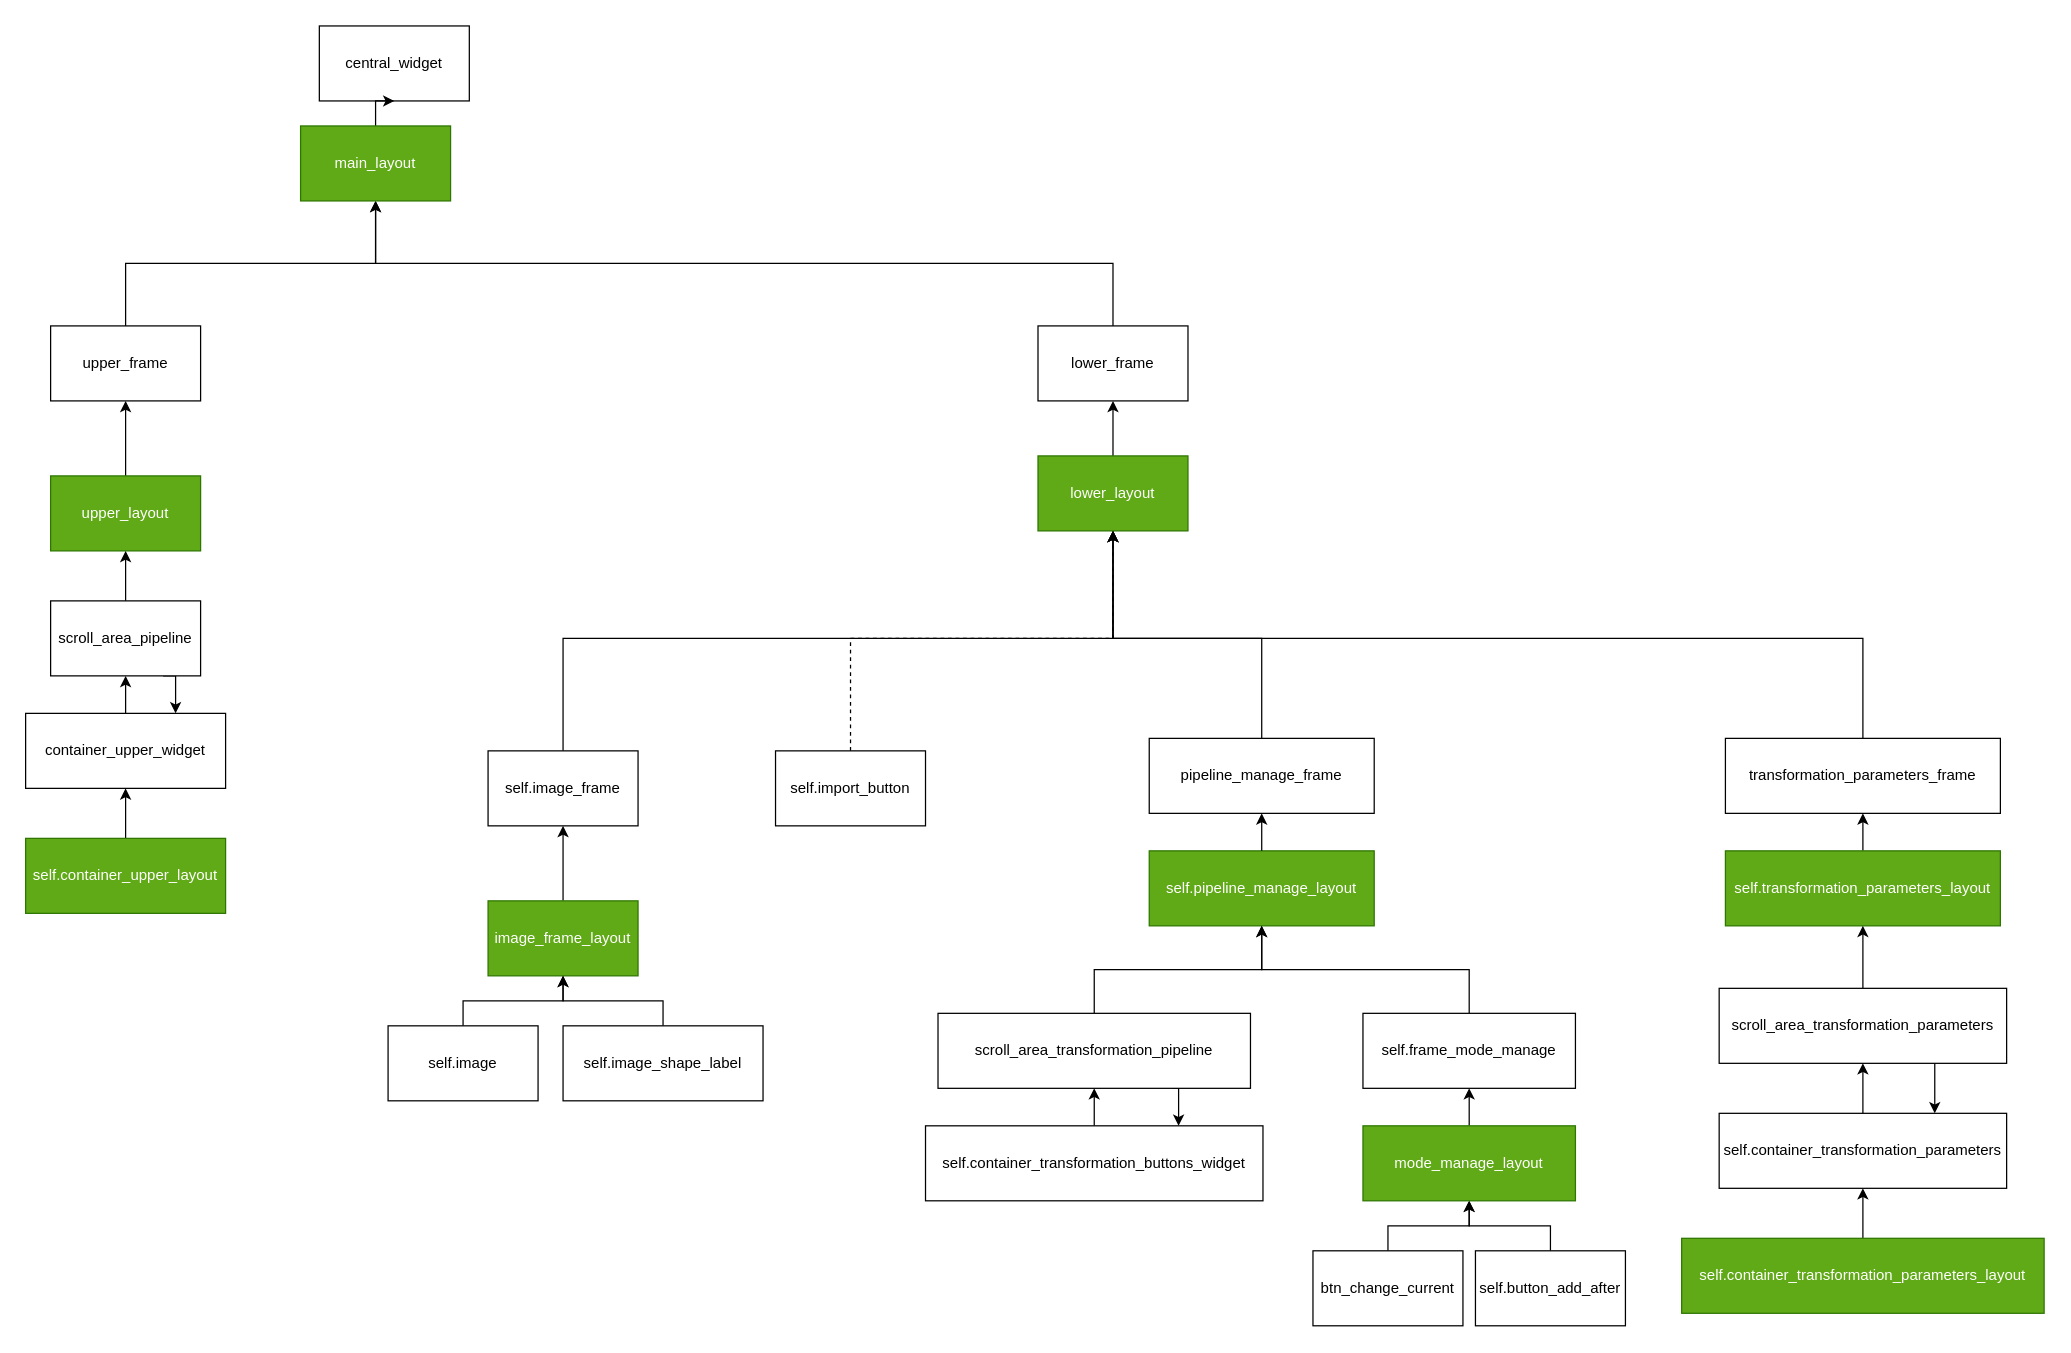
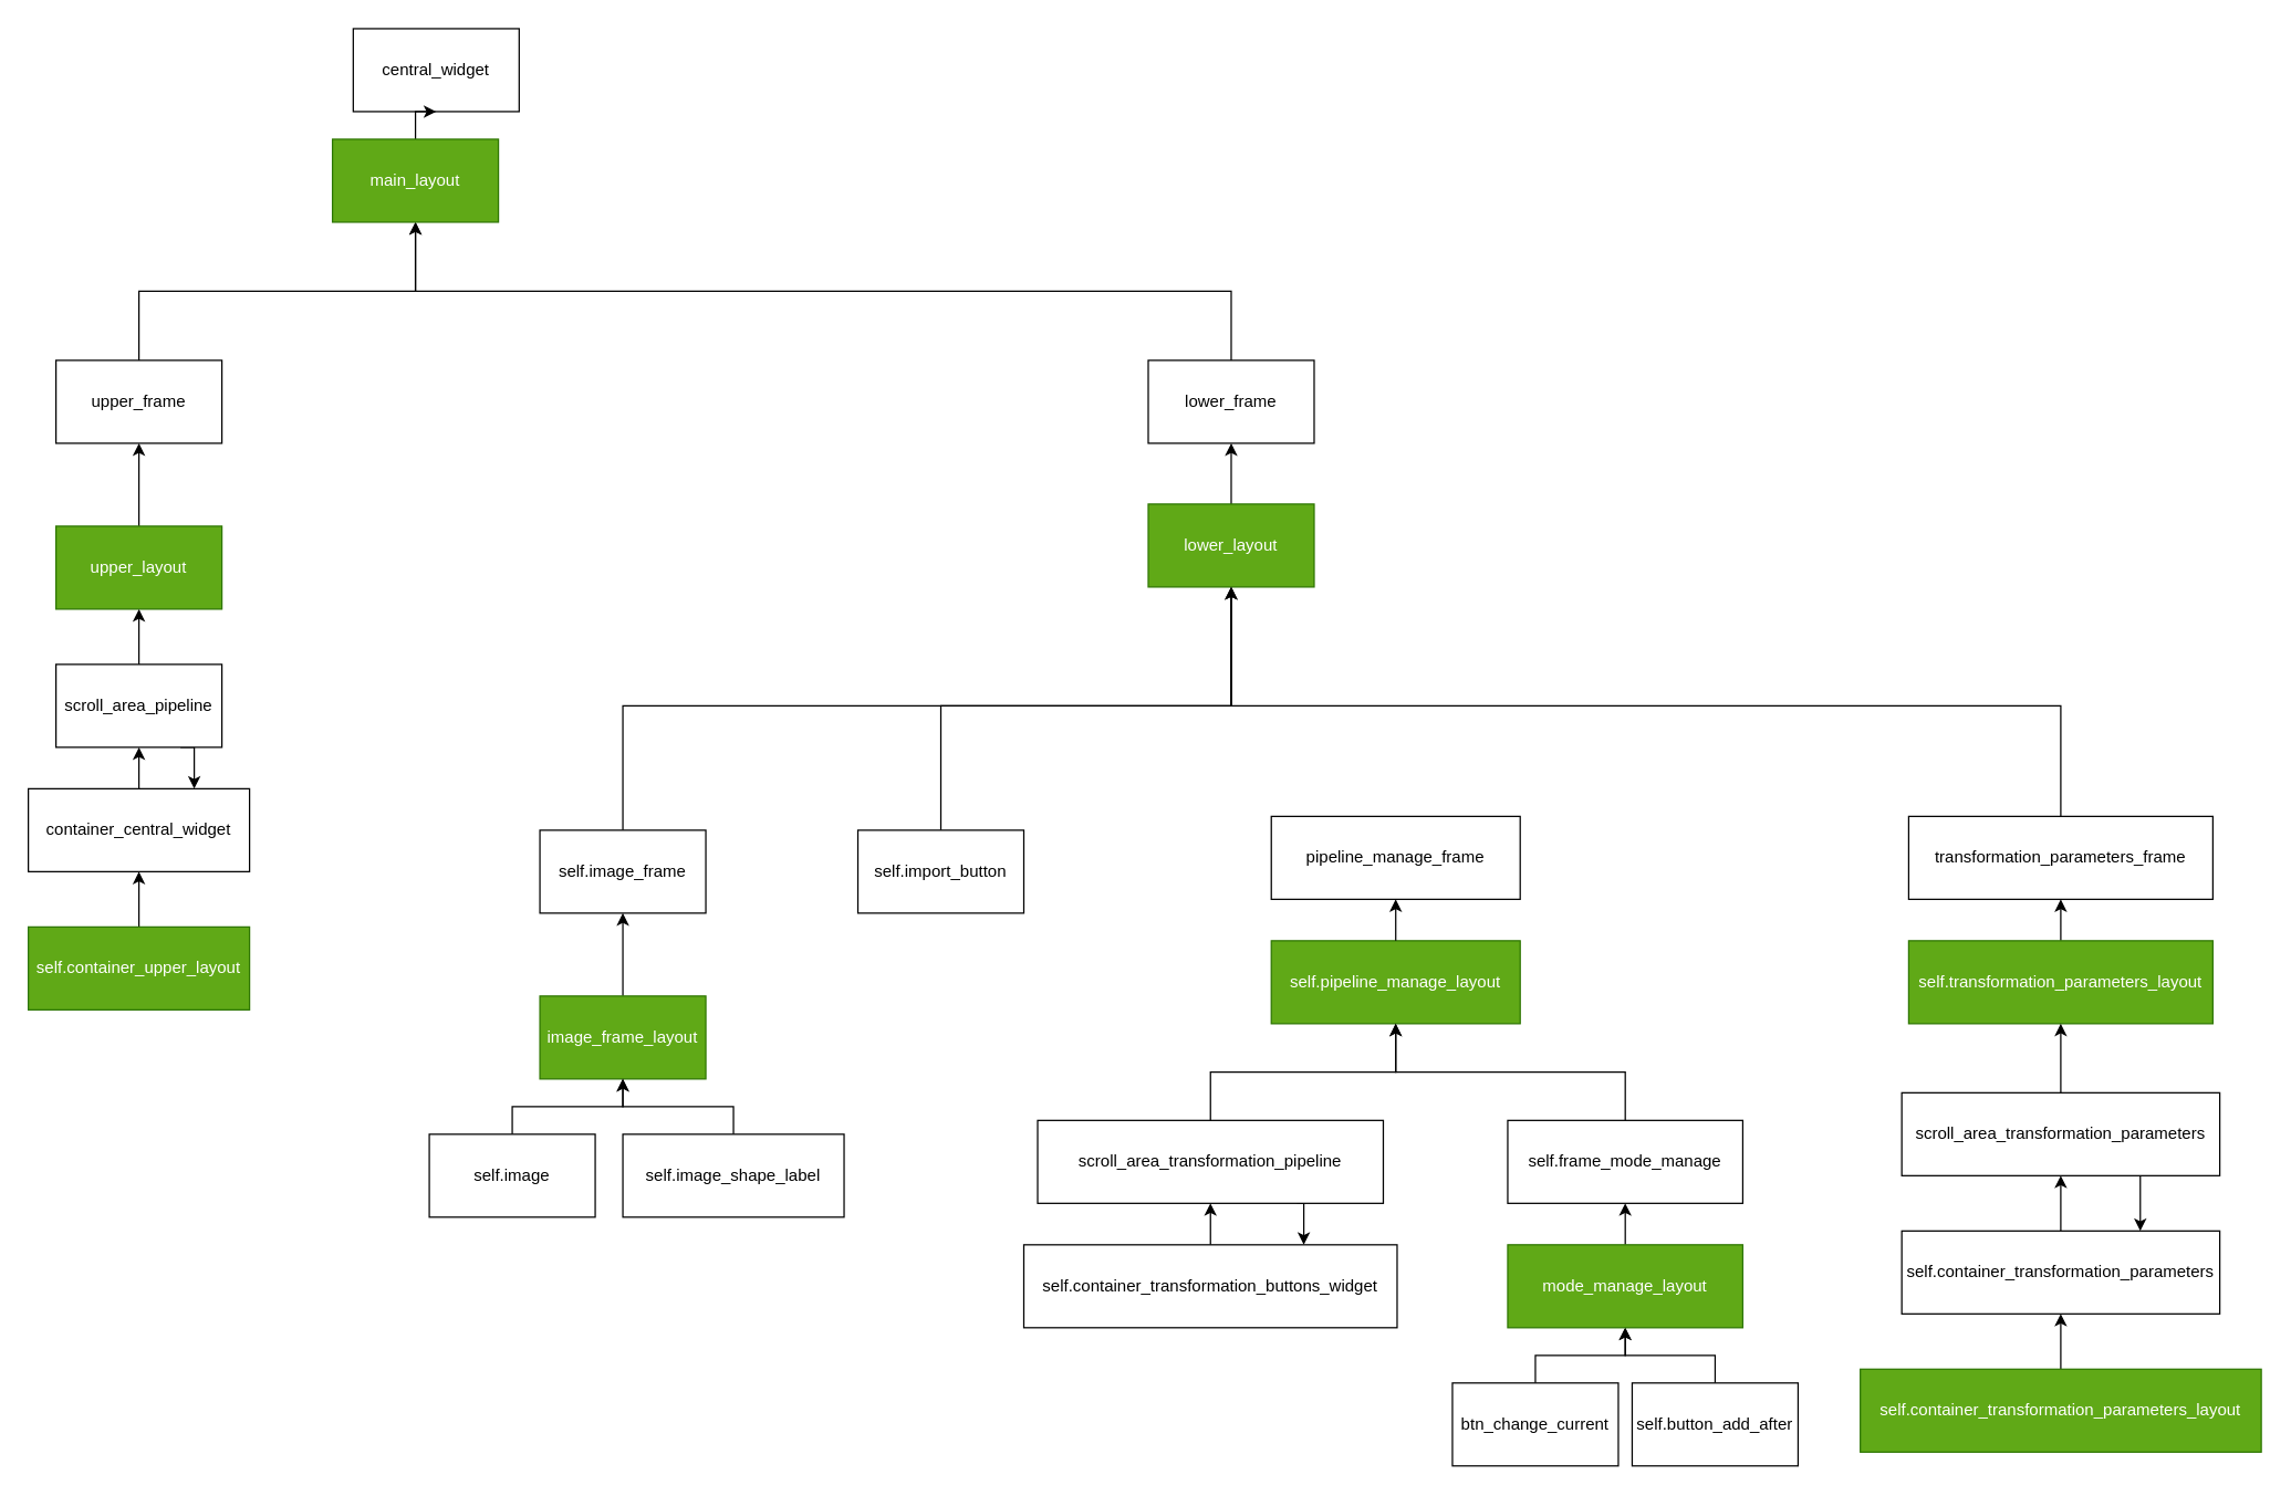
  <mxCell id="0" />
  <mxCell id="1" parent="0" />
  <mxCell id="2" style="edgeStyle=orthogonalEdgeStyle;rounded=0;orthogonalLoop=1;jettySize=auto;html=1;exitX=0.5;exitY=0;exitDx=0;exitDy=0;entryX=0.5;entryY=1;entryDx=0;entryDy=0;" edge="1" parent="1" source="3" target="50"><mxGeometry relative="1" as="geometry" /></mxCell>
  <mxCell id="3" value="upper_frame" style="rounded=0;whiteSpace=wrap;html=1;" vertex="1" parent="1"><mxGeometry x="40" y="260" width="120" height="60" as="geometry" /></mxCell>
  <mxCell id="4" style="edgeStyle=orthogonalEdgeStyle;rounded=0;orthogonalLoop=1;jettySize=auto;html=1;exitX=0.5;exitY=0;exitDx=0;exitDy=0;entryX=0.5;entryY=1;entryDx=0;entryDy=0;" edge="1" parent="1" source="5" target="3"><mxGeometry relative="1" as="geometry" /></mxCell>
  <mxCell id="5" value="upper_layout" style="rounded=0;whiteSpace=wrap;html=1;fillColor=#60a917;fontColor=#ffffff;strokeColor=#2D7600;" vertex="1" parent="1"><mxGeometry x="40" y="380" width="120" height="60" as="geometry" /></mxCell>
  <mxCell id="6" value="" style="edgeStyle=orthogonalEdgeStyle;rounded=0;orthogonalLoop=1;jettySize=auto;html=1;" edge="1" parent="1" source="8" target="5"><mxGeometry relative="1" as="geometry" /></mxCell>
  <mxCell id="7" style="edgeStyle=orthogonalEdgeStyle;rounded=0;orthogonalLoop=1;jettySize=auto;html=1;exitX=0.75;exitY=1;exitDx=0;exitDy=0;entryX=0.75;entryY=0;entryDx=0;entryDy=0;" edge="1" parent="1" source="8" target="22"><mxGeometry relative="1" as="geometry" /></mxCell>
  <mxCell id="8" value="scroll_area_pipeline" style="rounded=0;whiteSpace=wrap;html=1;" vertex="1" parent="1"><mxGeometry x="40" y="480" width="120" height="60" as="geometry" /></mxCell>
  <mxCell id="9" value="" style="edgeStyle=orthogonalEdgeStyle;rounded=0;orthogonalLoop=1;jettySize=auto;html=1;" edge="1" parent="1" source="10" target="22"><mxGeometry relative="1" as="geometry" /></mxCell>
  <mxCell id="10" value="self.container_upper_layout" style="rounded=0;whiteSpace=wrap;html=1;fillColor=#60a917;fontColor=#ffffff;strokeColor=#2D7600;" vertex="1" parent="1"><mxGeometry x="20" y="670" width="160" height="60" as="geometry" /></mxCell>
  <mxCell id="11" style="edgeStyle=orthogonalEdgeStyle;rounded=0;orthogonalLoop=1;jettySize=auto;html=1;exitX=0.5;exitY=0;exitDx=0;exitDy=0;entryX=0.5;entryY=1;entryDx=0;entryDy=0;" edge="1" parent="1" source="12" target="50"><mxGeometry relative="1" as="geometry" /></mxCell>
  <mxCell id="12" value="lower_frame" style="rounded=0;whiteSpace=wrap;html=1;" vertex="1" parent="1"><mxGeometry x="830" y="260" width="120" height="60" as="geometry" /></mxCell>
  <mxCell id="13" style="edgeStyle=orthogonalEdgeStyle;rounded=0;orthogonalLoop=1;jettySize=auto;html=1;exitX=0.5;exitY=0;exitDx=0;exitDy=0;entryX=0.5;entryY=1;entryDx=0;entryDy=0;" edge="1" parent="1" source="14" target="12"><mxGeometry relative="1" as="geometry" /></mxCell>
  <mxCell id="14" value="lower_layout" style="rounded=0;whiteSpace=wrap;html=1;fillColor=#60a917;fontColor=#ffffff;strokeColor=#2D7600;" vertex="1" parent="1"><mxGeometry x="830" y="364" width="120" height="60" as="geometry" /></mxCell>
  <mxCell id="15" style="edgeStyle=orthogonalEdgeStyle;rounded=0;orthogonalLoop=1;jettySize=auto;html=1;exitX=0.5;exitY=0;exitDx=0;exitDy=0;entryX=0.5;entryY=1;entryDx=0;entryDy=0;" edge="1" parent="1" source="16" target="14"><mxGeometry relative="1" as="geometry"><Array as="points"><mxPoint x="450" y="510" /><mxPoint x="890" y="510" /></Array></mxGeometry></mxCell>
  <mxCell id="16" value="self.image_frame" style="rounded=0;whiteSpace=wrap;html=1;" vertex="1" parent="1"><mxGeometry x="390" y="600" width="120" height="60" as="geometry" /></mxCell>
  <mxCell id="17" style="edgeStyle=orthogonalEdgeStyle;rounded=0;orthogonalLoop=1;jettySize=auto;html=1;exitX=0.5;exitY=0;exitDx=0;exitDy=0;entryX=0.5;entryY=1;entryDx=0;entryDy=0;" edge="1" parent="1" source="18" target="16"><mxGeometry relative="1" as="geometry" /></mxCell>
  <mxCell id="18" value="image_frame_layout" style="rounded=0;whiteSpace=wrap;html=1;fillColor=#60a917;fontColor=#ffffff;strokeColor=#2D7600;" vertex="1" parent="1"><mxGeometry x="390" y="720" width="120" height="60" as="geometry" /></mxCell>
  <mxCell id="19" value="" style="edgeStyle=orthogonalEdgeStyle;rounded=0;orthogonalLoop=1;jettySize=auto;html=1;" edge="1" parent="1" source="20" target="18"><mxGeometry relative="1" as="geometry" /></mxCell>
  <mxCell id="20" value="self.image" style="rounded=0;whiteSpace=wrap;html=1;" vertex="1" parent="1"><mxGeometry x="310" y="820" width="120" height="60" as="geometry" /></mxCell>
  <mxCell id="21" value="" style="edgeStyle=orthogonalEdgeStyle;rounded=0;orthogonalLoop=1;jettySize=auto;html=1;" edge="1" parent="1" source="22" target="8"><mxGeometry relative="1" as="geometry" /></mxCell>
- <mxCell id="22" value="container_upper_widget" style="rounded=0;whiteSpace=wrap;html=1;" vertex="1" parent="1"><mxGeometry x="20" y="570" width="160" height="60" as="geometry" /></mxCell>
+ <mxCell id="22" value="container_central_widget" style="rounded=0;whiteSpace=wrap;html=1;" vertex="1" parent="1"><mxGeometry x="20" y="570" width="160" height="60" as="geometry" /></mxCell>
  <mxCell id="23" style="edgeStyle=orthogonalEdgeStyle;rounded=0;orthogonalLoop=1;jettySize=auto;html=1;exitX=0.5;exitY=0;exitDx=0;exitDy=0;entryX=0.5;entryY=1;entryDx=0;entryDy=0;" edge="1" parent="1" source="24" target="18"><mxGeometry relative="1" as="geometry" /></mxCell>
  <mxCell id="24" value="self.image_shape_label" style="rounded=0;whiteSpace=wrap;html=1;" vertex="1" parent="1"><mxGeometry x="450" y="820" width="160" height="60" as="geometry" /></mxCell>
- <mxCell id="25" style="edgeStyle=orthogonalEdgeStyle;rounded=0;orthogonalLoop=1;jettySize=auto;html=1;exitX=0.5;exitY=0;exitDx=0;exitDy=0;entryX=0.5;entryY=1;entryDx=0;entryDy=0;dashed=1;" edge="1" parent="1" source="26" target="14"><mxGeometry relative="1" as="geometry"><Array as="points"><mxPoint x="680" y="510" /><mxPoint x="890" y="510" /></Array></mxGeometry></mxCell>
+ <mxCell id="25" style="edgeStyle=orthogonalEdgeStyle;rounded=0;orthogonalLoop=1;jettySize=auto;html=1;exitX=0.5;exitY=0;exitDx=0;exitDy=0;entryX=0.5;entryY=1;entryDx=0;entryDy=0;" edge="1" parent="1" source="26" target="14"><mxGeometry relative="1" as="geometry"><Array as="points"><mxPoint x="680" y="510" /><mxPoint x="890" y="510" /></Array></mxGeometry></mxCell>
  <mxCell id="26" value="self.import_button" style="rounded=0;whiteSpace=wrap;html=1;" vertex="1" parent="1"><mxGeometry x="620" y="600" width="120" height="60" as="geometry" /></mxCell>
- <mxCell id="27" style="edgeStyle=orthogonalEdgeStyle;rounded=0;orthogonalLoop=1;jettySize=auto;html=1;exitX=0.5;exitY=0;exitDx=0;exitDy=0;entryX=0.5;entryY=1;entryDx=0;entryDy=0;" edge="1" parent="1" source="28" target="14"><mxGeometry relative="1" as="geometry"><Array as="points"><mxPoint x="1009" y="510" /><mxPoint x="890" y="510" /></Array></mxGeometry></mxCell>
  <mxCell id="28" value="pipeline_manage_frame" style="rounded=0;whiteSpace=wrap;html=1;" vertex="1" parent="1"><mxGeometry x="919" y="590" width="180" height="60" as="geometry" /></mxCell>
  <mxCell id="29" value="self.pipeline_manage_layout" style="rounded=0;whiteSpace=wrap;html=1;fillColor=#60a917;fontColor=#ffffff;strokeColor=#2D7600;" vertex="1" parent="1"><mxGeometry x="919" y="680" width="180" height="60" as="geometry" /></mxCell>
  <mxCell id="30" style="edgeStyle=orthogonalEdgeStyle;rounded=0;orthogonalLoop=1;jettySize=auto;html=1;entryX=0.5;entryY=1;entryDx=0;entryDy=0;" edge="1" parent="1" source="29" target="28"><mxGeometry relative="1" as="geometry" /></mxCell>
  <mxCell id="31" value="" style="edgeStyle=orthogonalEdgeStyle;rounded=0;orthogonalLoop=1;jettySize=auto;html=1;" edge="1" parent="1" source="32" target="38"><mxGeometry relative="1" as="geometry" /></mxCell>
  <mxCell id="32" value="btn_change_current" style="rounded=0;whiteSpace=wrap;html=1;" vertex="1" parent="1"><mxGeometry x="1050" y="1000" width="120" height="60" as="geometry" /></mxCell>
  <mxCell id="33" value="" style="edgeStyle=orthogonalEdgeStyle;rounded=0;orthogonalLoop=1;jettySize=auto;html=1;" edge="1" parent="1" source="34" target="38"><mxGeometry relative="1" as="geometry" /></mxCell>
  <mxCell id="34" value="self.button_add_after" style="rounded=0;whiteSpace=wrap;html=1;" vertex="1" parent="1"><mxGeometry x="1180" y="1000" width="120" height="60" as="geometry" /></mxCell>
  <mxCell id="35" value="" style="edgeStyle=orthogonalEdgeStyle;rounded=0;orthogonalLoop=1;jettySize=auto;html=1;" edge="1" parent="1" source="36" target="29"><mxGeometry relative="1" as="geometry" /></mxCell>
  <mxCell id="36" value="self.frame_mode_manage" style="rounded=0;whiteSpace=wrap;html=1;" vertex="1" parent="1"><mxGeometry x="1090" y="810" width="170" height="60" as="geometry" /></mxCell>
  <mxCell id="37" value="" style="edgeStyle=orthogonalEdgeStyle;rounded=0;orthogonalLoop=1;jettySize=auto;html=1;" edge="1" parent="1" source="38" target="36"><mxGeometry relative="1" as="geometry" /></mxCell>
  <mxCell id="38" value="mode_manage_layout" style="rounded=0;whiteSpace=wrap;html=1;fillColor=#60a917;fontColor=#ffffff;strokeColor=#2D7600;" vertex="1" parent="1"><mxGeometry x="1090" y="900" width="170" height="60" as="geometry" /></mxCell>
  <mxCell id="39" style="edgeStyle=orthogonalEdgeStyle;rounded=0;orthogonalLoop=1;jettySize=auto;html=1;exitX=0.5;exitY=0;exitDx=0;exitDy=0;entryX=0.5;entryY=1;entryDx=0;entryDy=0;" edge="1" parent="1" source="41" target="29"><mxGeometry relative="1" as="geometry" /></mxCell>
  <mxCell id="40" style="edgeStyle=orthogonalEdgeStyle;rounded=0;orthogonalLoop=1;jettySize=auto;html=1;exitX=0.75;exitY=1;exitDx=0;exitDy=0;entryX=0.75;entryY=0;entryDx=0;entryDy=0;" edge="1" parent="1" source="41" target="43"><mxGeometry relative="1" as="geometry" /></mxCell>
  <mxCell id="41" value="scroll_area_transformation_pipeline" style="rounded=0;whiteSpace=wrap;html=1;" vertex="1" parent="1"><mxGeometry x="750" y="810" width="250" height="60" as="geometry" /></mxCell>
  <mxCell id="42" value="" style="edgeStyle=orthogonalEdgeStyle;rounded=0;orthogonalLoop=1;jettySize=auto;html=1;" edge="1" parent="1" source="43" target="41"><mxGeometry relative="1" as="geometry" /></mxCell>
  <mxCell id="43" value="self.container_transformation_buttons_widget" style="rounded=0;whiteSpace=wrap;html=1;" vertex="1" parent="1"><mxGeometry x="740" y="900" width="270" height="60" as="geometry" /></mxCell>
  <mxCell id="44" style="edgeStyle=orthogonalEdgeStyle;rounded=0;orthogonalLoop=1;jettySize=auto;html=1;exitX=0.5;exitY=0;exitDx=0;exitDy=0;entryX=0.5;entryY=1;entryDx=0;entryDy=0;" edge="1" parent="1" source="45" target="14"><mxGeometry relative="1" as="geometry"><Array as="points"><mxPoint x="1490" y="510" /><mxPoint x="890" y="510" /></Array></mxGeometry></mxCell>
  <mxCell id="45" value="transformation_parameters_frame" style="rounded=0;whiteSpace=wrap;html=1;" vertex="1" parent="1"><mxGeometry x="1380" y="590" width="220" height="60" as="geometry" /></mxCell>
  <mxCell id="46" value="" style="edgeStyle=orthogonalEdgeStyle;rounded=0;orthogonalLoop=1;jettySize=auto;html=1;" edge="1" parent="1" source="47" target="45"><mxGeometry relative="1" as="geometry" /></mxCell>
  <mxCell id="47" value="self.transformation_parameters_layout" style="rounded=0;whiteSpace=wrap;html=1;fillColor=#60a917;fontColor=#ffffff;strokeColor=#2D7600;" vertex="1" parent="1"><mxGeometry x="1380" y="680" width="220" height="60" as="geometry" /></mxCell>
  <mxCell id="48" value="central_widget" style="rounded=0;whiteSpace=wrap;html=1;" vertex="1" parent="1"><mxGeometry x="255" y="20" width="120" height="60" as="geometry" /></mxCell>
  <mxCell id="49" value="" style="edgeStyle=orthogonalEdgeStyle;rounded=0;orthogonalLoop=1;jettySize=auto;html=1;" edge="1" parent="1" source="50" target="48"><mxGeometry relative="1" as="geometry" /></mxCell>
  <mxCell id="50" value="main_layout" style="rounded=0;whiteSpace=wrap;html=1;fillColor=#60a917;fontColor=#ffffff;strokeColor=#2D7600;" vertex="1" parent="1"><mxGeometry x="240" y="100" width="120" height="60" as="geometry" /></mxCell>
  <mxCell id="51" value="" style="edgeStyle=orthogonalEdgeStyle;rounded=0;orthogonalLoop=1;jettySize=auto;html=1;" edge="1" parent="1" source="53" target="47"><mxGeometry relative="1" as="geometry" /></mxCell>
  <mxCell id="52" style="edgeStyle=orthogonalEdgeStyle;rounded=0;orthogonalLoop=1;jettySize=auto;html=1;exitX=0.75;exitY=1;exitDx=0;exitDy=0;entryX=0.75;entryY=0;entryDx=0;entryDy=0;" edge="1" parent="1" source="53" target="55"><mxGeometry relative="1" as="geometry" /></mxCell>
  <mxCell id="53" value="scroll_area_transformation_parameters" style="rounded=0;whiteSpace=wrap;html=1;" vertex="1" parent="1"><mxGeometry x="1375" y="790" width="230" height="60" as="geometry" /></mxCell>
  <mxCell id="54" value="" style="edgeStyle=orthogonalEdgeStyle;rounded=0;orthogonalLoop=1;jettySize=auto;html=1;" edge="1" parent="1" source="55" target="53"><mxGeometry relative="1" as="geometry" /></mxCell>
  <mxCell id="55" value="self.container_transformation_parameters" style="rounded=0;whiteSpace=wrap;html=1;" vertex="1" parent="1"><mxGeometry x="1375" y="890" width="230" height="60" as="geometry" /></mxCell>
  <mxCell id="56" value="" style="edgeStyle=orthogonalEdgeStyle;rounded=0;orthogonalLoop=1;jettySize=auto;html=1;" edge="1" parent="1" source="57" target="55"><mxGeometry relative="1" as="geometry" /></mxCell>
  <mxCell id="57" value="self.container_transformation_parameters_layout" style="rounded=0;whiteSpace=wrap;html=1;fillColor=#60a917;fontColor=#ffffff;strokeColor=#2D7600;" vertex="1" parent="1"><mxGeometry x="1345" y="990" width="290" height="60" as="geometry" /></mxCell>
